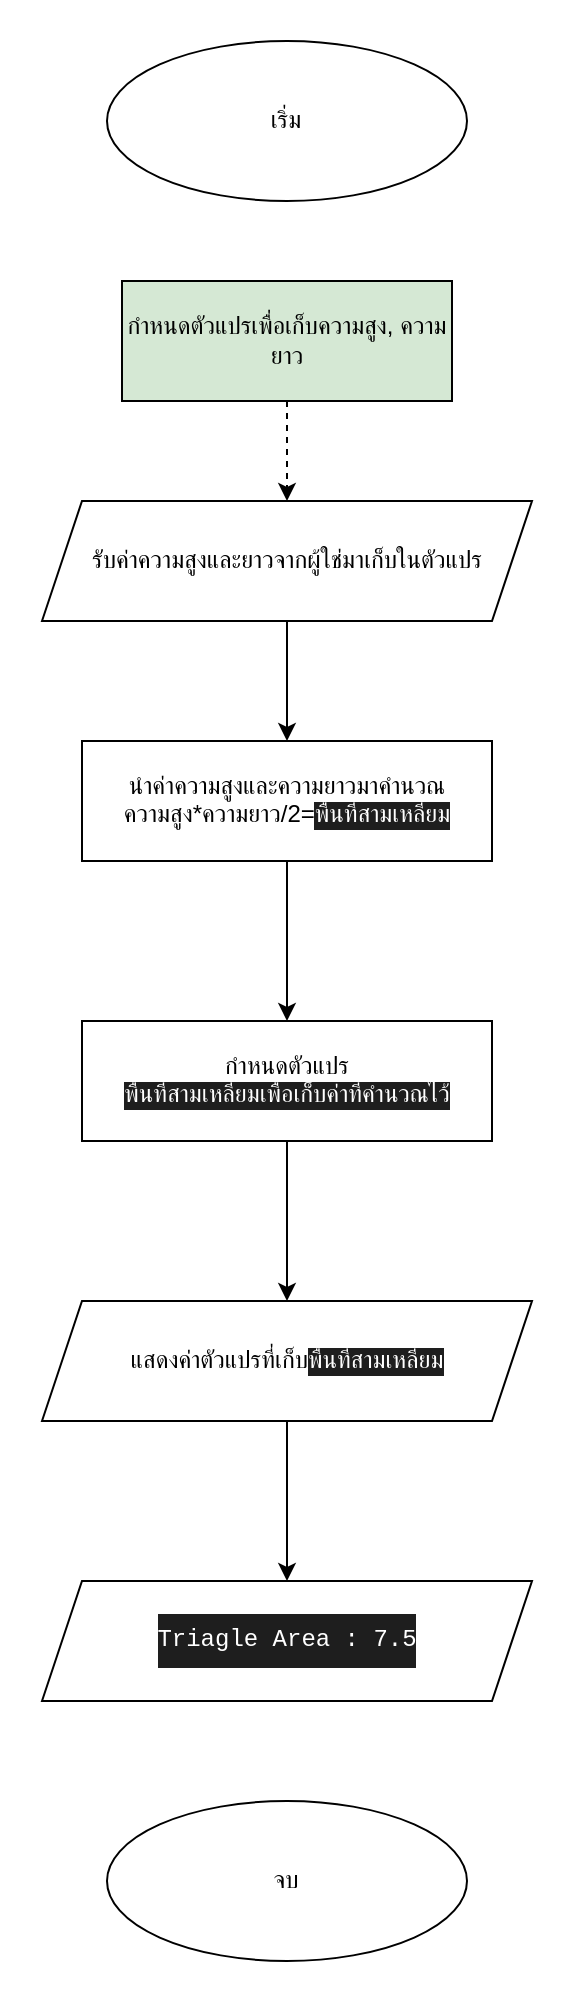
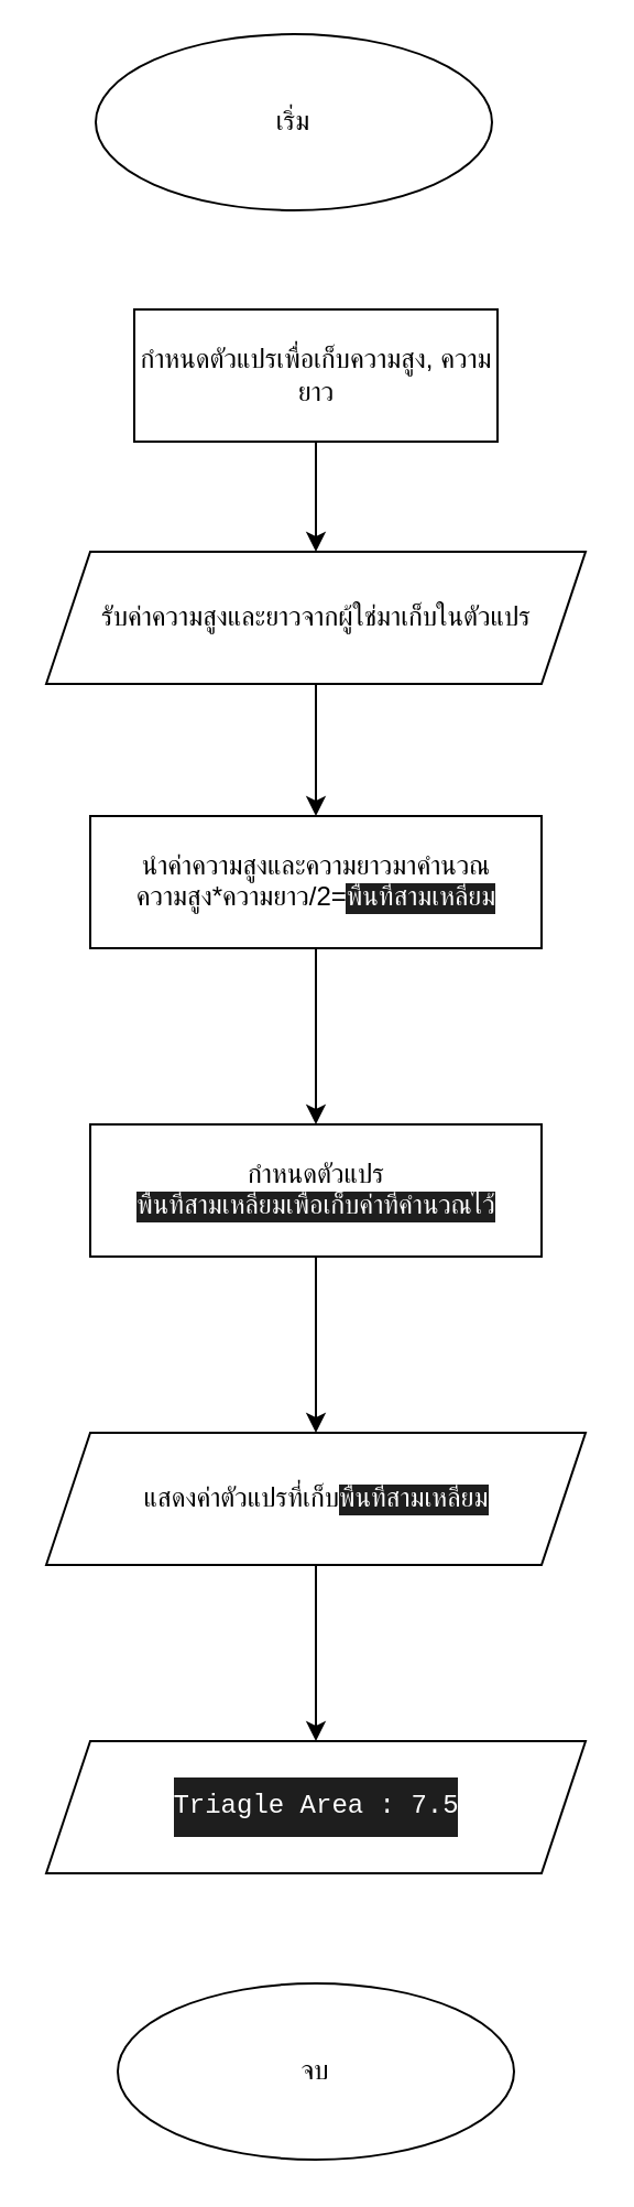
  <mxCell id="0" />
  <mxCell id="1" parent="0" />
- <mxCell id="2" value="เริ่ม" style="ellipse;whiteSpace=wrap;html=1;fillColor=default;strokeWidth=1;" vertex="1" parent="1"><mxGeometry x="53" y="20" width="180" height="80" as="geometry" /></mxCell>
- <mxCell id="3" value="" style="edgeStyle=orthogonalEdgeStyle;rounded=0;orthogonalLoop=1;jettySize=auto;html=1;dashed=1;" edge="1" parent="1" source="4" target="6"><mxGeometry relative="1" as="geometry" /></mxCell>
- <mxCell id="4" value="กำหนดตัวแปรเพื่อเก็บความสูง, ความยาว" style="rounded=0;whiteSpace=wrap;html=1;fillColor=#d5e8d4;" vertex="1" parent="1"><mxGeometry x="60.5" y="140" width="165" height="60" as="geometry" /></mxCell>
+ <mxCell id="2" value="เริ่ม" style="ellipse;whiteSpace=wrap;html=1;fillColor=default;strokeWidth=1;" vertex="1" parent="1"><mxGeometry x="43" y="15" width="180" height="80" as="geometry" /></mxCell>
+ <mxCell id="3" value="" style="edgeStyle=orthogonalEdgeStyle;rounded=0;orthogonalLoop=1;jettySize=auto;html=1;" edge="1" parent="1" source="4" target="6"><mxGeometry relative="1" as="geometry" /></mxCell>
+ <mxCell id="4" value="กำหนดตัวแปรเพื่อเก็บความสูง, ความยาว" style="rounded=0;whiteSpace=wrap;html=1;" vertex="1" parent="1"><mxGeometry x="60.5" y="140" width="165" height="60" as="geometry" /></mxCell>
  <mxCell id="5" value="" style="edgeStyle=orthogonalEdgeStyle;rounded=0;orthogonalLoop=1;jettySize=auto;html=1;" edge="1" parent="1" source="6" target="8"><mxGeometry relative="1" as="geometry" /></mxCell>
  <mxCell id="6" value="รับค่าความสูงและยาวจากผู้ใช่มาเก็บในตัวแปร" style="shape=parallelogram;perimeter=parallelogramPerimeter;whiteSpace=wrap;html=1;fixedSize=1;" vertex="1" parent="1"><mxGeometry x="20.5" y="250" width="245" height="60" as="geometry" /></mxCell>
  <mxCell id="7" value="" style="edgeStyle=orthogonalEdgeStyle;rounded=0;orthogonalLoop=1;jettySize=auto;html=1;" edge="1" parent="1" source="8" target="10"><mxGeometry relative="1" as="geometry" /></mxCell>
  <mxCell id="8" value="นำค่าความสูงและความยาวมาคำนวณ&lt;div&gt;ความสูง*&lt;span style=&quot;background-color: initial;&quot;&gt;ความยาว/2=&lt;/span&gt;&lt;span style=&quot;background-color: rgb(30, 30, 30); font-family: Consolas, &amp;quot;Courier New&amp;quot;, monospace; white-space: pre;&quot;&gt;&lt;font color=&quot;#ffffff&quot; style=&quot;font-size: 12px;&quot;&gt;พื้นที่สามเหลี่ยม&lt;/font&gt;&lt;/span&gt;&lt;/div&gt;" style="whiteSpace=wrap;html=1;" vertex="1" parent="1"><mxGeometry x="40.5" y="370" width="205" height="60" as="geometry" /></mxCell>
  <mxCell id="9" value="" style="edgeStyle=orthogonalEdgeStyle;rounded=0;orthogonalLoop=1;jettySize=auto;html=1;" edge="1" parent="1" source="10" target="12"><mxGeometry relative="1" as="geometry" /></mxCell>
  <mxCell id="10" value="กำหนดตัวแปร&lt;span style=&quot;color: rgb(255, 255, 255); font-family: Consolas, &amp;quot;Courier New&amp;quot;, monospace; white-space: pre; background-color: rgb(30, 30, 30);&quot;&gt;พื้นที่สามเหลี่ยมเพื่อเก็บค่าที่คำนวณไว้&lt;/span&gt;" style="whiteSpace=wrap;html=1;" vertex="1" parent="1"><mxGeometry x="40.5" y="510" width="205" height="60" as="geometry" /></mxCell>
  <mxCell id="11" value="" style="edgeStyle=orthogonalEdgeStyle;rounded=0;orthogonalLoop=1;jettySize=auto;html=1;" edge="1" parent="1" source="12" target="13"><mxGeometry relative="1" as="geometry" /></mxCell>
  <mxCell id="12" value="แสดงค่าตัวแปรที่เก็บ&lt;span style=&quot;color: rgba(0, 0, 0, 0); font-family: monospace; font-size: 0px; text-align: start; text-wrap: nowrap;&quot;&gt;%3CmxGraphModel%3E%3Croot%3E%3CmxCell%20id%3D%220%22%2F%3E%3CmxCell%20id%3D%221%22%20parent%3D%220%22%2F%3E%3CmxCell%20id%3D%222%22%20value%3D%22%E0%B8%A3%E0%B8%B1%E0%B8%9A%E0%B8%84%E0%B9%88%E0%B8%B2%E0%B8%84%E0%B8%A7%E0%B8%B2%E0%B8%A1%E0%B8%AA%E0%B8%B9%E0%B8%87%E0%B9%81%E0%B8%A5%E0%B8%B0%E0%B8%A2%E0%B8%B2%E0%B8%A7%E0%B8%88%E0%B8%B2%E0%B8%81%E0%B8%9C%E0%B8%B9%E0%B9%89%E0%B9%83%E0%B8%8A%E0%B9%88%E0%B8%A1%E0%B8%B2%E0%B9%80%E0%B8%81%E0%B9%87%E0%B8%9A%E0%B9%83%E0%B8%99%E0%B8%95%E0%B8%B1%E0%B8%A7%E0%B9%81%E0%B8%9B%E0%B8%A3%22%20style%3D%22shape%3Dparallelogram%3Bperimeter%3DparallelogramPerimeter%3BwhiteSpace%3Dwrap%3Bhtml%3D1%3BfixedSize%3D1%3B%22%20vertex%3D%221%22%20parent%3D%221%22%3E%3CmxGeometry%20x%3D%22207.5%22%20y%3D%22-3100%22%20width%3D%22245%22%20height%3D%2260%22%20as%3D%22geometry%22%2F%3E%3C%2FmxCell%3E%3C%2Froot%3E%3C%2FmxGraphModel%3E&lt;/span&gt;&lt;span style=&quot;color: rgb(255, 255, 255); font-family: Consolas, &amp;quot;Courier New&amp;quot;, monospace; white-space: pre; background-color: rgb(30, 30, 30);&quot;&gt;พื้นที่สามเหลี่ยม&lt;/span&gt;" style="shape=parallelogram;perimeter=parallelogramPerimeter;whiteSpace=wrap;html=1;fixedSize=1;" vertex="1" parent="1"><mxGeometry x="20.5" y="650" width="245" height="60" as="geometry" /></mxCell>
  <mxCell id="13" value="&lt;div style=&quot;background-color: rgb(30, 30, 30); font-family: Consolas, &amp;quot;Courier New&amp;quot;, monospace; line-height: 27px; white-space: pre;&quot;&gt;&lt;font style=&quot;font-size: 12px;&quot; color=&quot;#ffffff&quot;&gt;Triagle Area : 7.5&lt;/font&gt;&lt;/div&gt;" style="shape=parallelogram;perimeter=parallelogramPerimeter;whiteSpace=wrap;html=1;fixedSize=1;" vertex="1" parent="1"><mxGeometry x="20.5" y="790" width="245" height="60" as="geometry" /></mxCell>
  <mxCell id="14" value="จบ" style="ellipse;whiteSpace=wrap;html=1;fillColor=default;strokeWidth=1;" vertex="1" parent="1"><mxGeometry x="53" y="900" width="180" height="80" as="geometry" /></mxCell>
